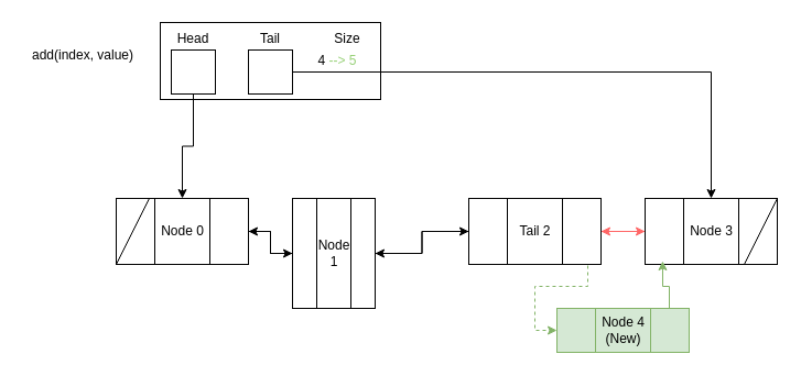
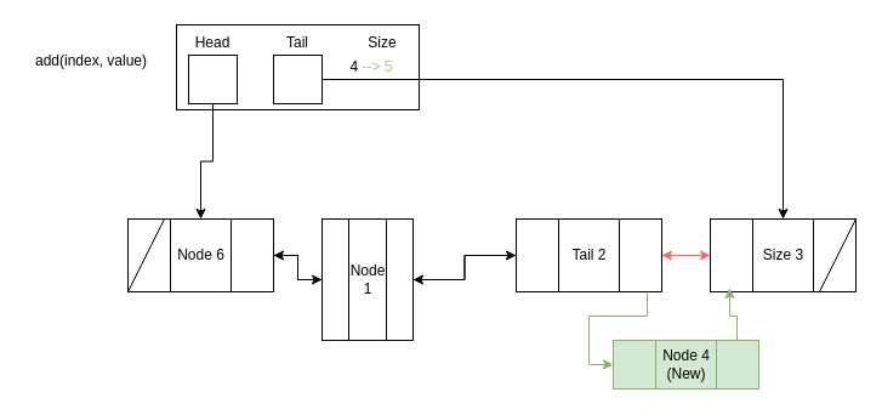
  <mxCell id="0" />
  <mxCell id="1" parent="0" />
  <mxCell id="2" value="add(index, value)" style="text;html=1;align=center;verticalAlign=middle;whiteSpace=wrap;rounded=0;" parent="1" vertex="1"><mxGeometry x="20" y="20" width="110" height="60" as="geometry" /></mxCell>
  <mxCell id="3" value="" style="rounded=0;whiteSpace=wrap;html=1;" parent="1" vertex="1"><mxGeometry x="145" y="20" width="200" height="70" as="geometry" /></mxCell>
  <mxCell id="4" value="Head" style="text;html=1;align=center;verticalAlign=middle;whiteSpace=wrap;rounded=0;" parent="1" vertex="1"><mxGeometry x="145" y="20" width="60" height="30" as="geometry" /></mxCell>
  <mxCell id="5" value="Tail" style="text;html=1;align=center;verticalAlign=middle;whiteSpace=wrap;rounded=0;" parent="1" vertex="1"><mxGeometry x="215" y="20" width="60" height="30" as="geometry" /></mxCell>
  <mxCell id="6" value="Size" style="text;html=1;align=center;verticalAlign=middle;whiteSpace=wrap;rounded=0;" parent="1" vertex="1"><mxGeometry x="285" y="20" width="60" height="30" as="geometry" /></mxCell>
  <mxCell id="7" value="4 &lt;font color=&quot;#97d077&quot;&gt;--&amp;gt; 5&lt;/font&gt;" style="text;html=1;align=center;verticalAlign=middle;whiteSpace=wrap;rounded=0;" parent="1" vertex="1"><mxGeometry x="276" y="40" width="60" height="30" as="geometry" /></mxCell>
  <mxCell id="8" style="edgeStyle=orthogonalEdgeStyle;rounded=0;orthogonalLoop=1;jettySize=auto;html=1;" edge="1" parent="1" source="9" target="12"><mxGeometry relative="1" as="geometry" /></mxCell>
- <mxCell id="9" value="Node 0" style="shape=process;whiteSpace=wrap;html=1;backgroundOutline=1;size=0.289;" vertex="1" parent="1"><mxGeometry x="105" y="180" width="120" height="60" as="geometry" /></mxCell>
+ <mxCell id="9" value="Node 6" style="shape=process;whiteSpace=wrap;html=1;backgroundOutline=1;size=0.289;" vertex="1" parent="1"><mxGeometry x="105" y="180" width="120" height="60" as="geometry" /></mxCell>
  <mxCell id="10" style="edgeStyle=orthogonalEdgeStyle;rounded=0;orthogonalLoop=1;jettySize=auto;html=1;" edge="1" parent="1" source="12" target="16"><mxGeometry relative="1" as="geometry" /></mxCell>
  <mxCell id="11" style="edgeStyle=orthogonalEdgeStyle;rounded=0;orthogonalLoop=1;jettySize=auto;html=1;" edge="1" parent="1" source="12" target="9"><mxGeometry relative="1" as="geometry" /></mxCell>
  <mxCell id="12" value="Node 1" style="shape=process;whiteSpace=wrap;html=1;backgroundOutline=1;size=0.289;" vertex="1" parent="1"><mxGeometry x="265" y="180" width="75" height="100" as="geometry" /></mxCell>
  <mxCell id="13" style="edgeStyle=orthogonalEdgeStyle;rounded=0;orthogonalLoop=1;jettySize=auto;html=1;" edge="1" parent="1" source="16" target="12"><mxGeometry relative="1" as="geometry" /></mxCell>
  <mxCell id="14" style="edgeStyle=orthogonalEdgeStyle;rounded=0;orthogonalLoop=1;jettySize=auto;html=1;entryX=0;entryY=0.5;entryDx=0;entryDy=0;strokeColor=#FF6666;" edge="1" parent="1" source="16" target="18"><mxGeometry relative="1" as="geometry" /></mxCell>
- <mxCell id="15" style="edgeStyle=orthogonalEdgeStyle;rounded=0;orthogonalLoop=1;jettySize=auto;html=1;entryX=0;entryY=0.5;entryDx=0;entryDy=0;exitX=0.9;exitY=1.017;exitDx=0;exitDy=0;exitPerimeter=0;fillColor=#d5e8d4;strokeColor=#82b366;dashed=1;" edge="1" parent="1" source="16" target="25"><mxGeometry relative="1" as="geometry"><mxPoint x="515" y="250" as="sourcePoint" /></mxGeometry></mxCell>
+ <mxCell id="15" style="edgeStyle=orthogonalEdgeStyle;rounded=0;orthogonalLoop=1;jettySize=auto;html=1;entryX=0;entryY=0.5;entryDx=0;entryDy=0;exitX=0.9;exitY=1.017;exitDx=0;exitDy=0;exitPerimeter=0;fillColor=#d5e8d4;strokeColor=#82b366;" edge="1" parent="1" source="16" target="25"><mxGeometry relative="1" as="geometry"><mxPoint x="515" y="250" as="sourcePoint" /></mxGeometry></mxCell>
  <mxCell id="16" value="Tail 2" style="shape=process;whiteSpace=wrap;html=1;backgroundOutline=1;size=0.289;" vertex="1" parent="1"><mxGeometry x="425" y="180" width="120" height="60" as="geometry" /></mxCell>
  <mxCell id="17" style="edgeStyle=orthogonalEdgeStyle;rounded=0;orthogonalLoop=1;jettySize=auto;html=1;entryX=1;entryY=0.5;entryDx=0;entryDy=0;fillColor=#f8cecc;strokeColor=#FF6666;" edge="1" parent="1" source="18" target="16"><mxGeometry relative="1" as="geometry" /></mxCell>
- <mxCell id="18" value="Node 3" style="shape=process;whiteSpace=wrap;html=1;backgroundOutline=1;size=0.289;" vertex="1" parent="1"><mxGeometry x="585" y="180" width="120" height="60" as="geometry" /></mxCell>
+ <mxCell id="18" value="Size 3" style="shape=process;whiteSpace=wrap;html=1;backgroundOutline=1;size=0.289;" vertex="1" parent="1"><mxGeometry x="585" y="180" width="120" height="60" as="geometry" /></mxCell>
  <mxCell id="19" style="edgeStyle=orthogonalEdgeStyle;rounded=0;orthogonalLoop=1;jettySize=auto;html=1;entryX=0.5;entryY=0;entryDx=0;entryDy=0;" edge="1" parent="1" source="20" target="9"><mxGeometry relative="1" as="geometry" /></mxCell>
  <mxCell id="20" value="" style="whiteSpace=wrap;html=1;aspect=fixed;" vertex="1" parent="1"><mxGeometry x="155" y="45" width="40" height="40" as="geometry" /></mxCell>
  <mxCell id="21" style="edgeStyle=orthogonalEdgeStyle;rounded=0;orthogonalLoop=1;jettySize=auto;html=1;entryX=0.5;entryY=0;entryDx=0;entryDy=0;" edge="1" parent="1" source="22" target="18"><mxGeometry relative="1" as="geometry"><mxPoint x="245" y="160" as="targetPoint" /></mxGeometry></mxCell>
  <mxCell id="22" value="" style="whiteSpace=wrap;html=1;aspect=fixed;" vertex="1" parent="1"><mxGeometry x="225" y="45" width="40" height="40" as="geometry" /></mxCell>
  <mxCell id="23" value="" style="endArrow=none;html=1;rounded=0;entryX=0.25;entryY=0;entryDx=0;entryDy=0;" edge="1" parent="1" target="9"><mxGeometry width="50" height="50" relative="1" as="geometry"><mxPoint x="105" y="240" as="sourcePoint" /><mxPoint x="155" y="190" as="targetPoint" /></mxGeometry></mxCell>
  <mxCell id="24" value="" style="endArrow=none;html=1;rounded=0;entryX=1;entryY=0;entryDx=0;entryDy=0;" edge="1" parent="1"><mxGeometry width="50" height="50" relative="1" as="geometry"><mxPoint x="675" y="240" as="sourcePoint" /><mxPoint x="705" y="180" as="targetPoint" /></mxGeometry></mxCell>
  <mxCell id="25" value="Node 4 (New)" style="shape=process;whiteSpace=wrap;html=1;backgroundOutline=1;size=0.289;fillColor=#d5e8d4;strokeColor=#82b366;" vertex="1" parent="1"><mxGeometry x="505" y="280" width="120" height="40" as="geometry" /></mxCell>
  <mxCell id="26" style="edgeStyle=orthogonalEdgeStyle;rounded=0;orthogonalLoop=1;jettySize=auto;html=1;entryX=0.133;entryY=0.95;entryDx=0;entryDy=0;entryPerimeter=0;fillColor=#d5e8d4;strokeColor=#82b366;exitX=0.85;exitY=0;exitDx=0;exitDy=0;exitPerimeter=0;" edge="1" parent="1" source="25" target="18"><mxGeometry relative="1" as="geometry" /></mxCell>
